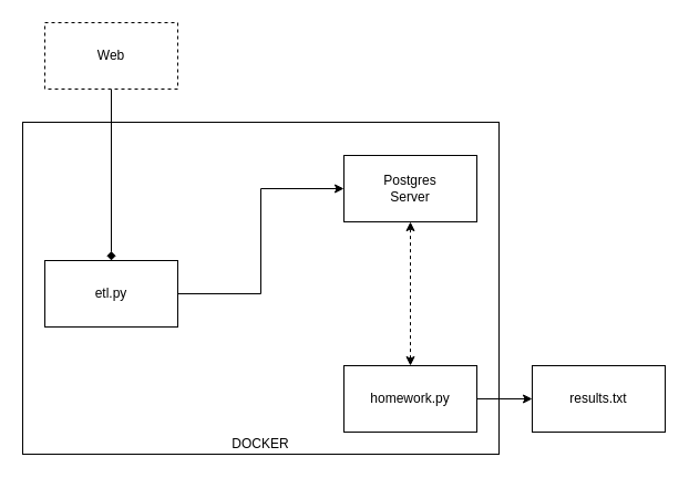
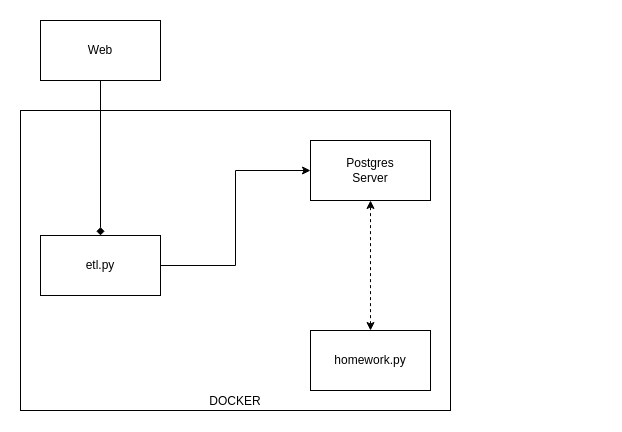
  <mxCell id="0" />
  <mxCell id="1" parent="0" />
  <mxCell id="2" value="DOCKER" style="rounded=0;whiteSpace=wrap;html=1;verticalAlign=bottom;" vertex="1" parent="1"><mxGeometry x="20" y="110" width="430" height="300" as="geometry" /></mxCell>
  <mxCell id="3" style="edgeStyle=orthogonalEdgeStyle;rounded=0;orthogonalLoop=1;jettySize=auto;html=1;entryX=0;entryY=0.5;entryDx=0;entryDy=0;" edge="1" parent="1" source="4" target="5"><mxGeometry relative="1" as="geometry" /></mxCell>
  <mxCell id="4" value="etl.py" style="rounded=0;whiteSpace=wrap;html=1;" vertex="1" parent="1"><mxGeometry x="40" y="235" width="120" height="60" as="geometry" /></mxCell>
  <mxCell id="5" value="Postgres&lt;br&gt;Server" style="rounded=0;whiteSpace=wrap;html=1;" vertex="1" parent="1"><mxGeometry x="310" y="140" width="120" height="60" as="geometry" /></mxCell>
  <mxCell id="6" style="edgeStyle=orthogonalEdgeStyle;rounded=0;orthogonalLoop=1;jettySize=auto;html=1;entryX=0.5;entryY=1;entryDx=0;entryDy=0;startArrow=classic;startFill=1;dashed=1;" edge="1" parent="1" source="8" target="5"><mxGeometry relative="1" as="geometry" /></mxCell>
- <mxCell id="7" style="edgeStyle=orthogonalEdgeStyle;rounded=0;orthogonalLoop=1;jettySize=auto;html=1;entryX=0;entryY=0.5;entryDx=0;entryDy=0;" edge="1" parent="1" source="8" target="11"><mxGeometry relative="1" as="geometry" /></mxCell>
  <mxCell id="8" value="homework.py" style="rounded=0;whiteSpace=wrap;html=1;" vertex="1" parent="1"><mxGeometry x="310" y="330" width="120" height="60" as="geometry" /></mxCell>
  <mxCell id="9" style="edgeStyle=orthogonalEdgeStyle;rounded=0;orthogonalLoop=1;jettySize=auto;html=1;entryX=0.5;entryY=0;entryDx=0;entryDy=0;endArrow=diamond;" edge="1" parent="1" source="10" target="4"><mxGeometry relative="1" as="geometry" /></mxCell>
- <mxCell id="10" value="Web" style="rounded=0;whiteSpace=wrap;html=1;dashed=1;" vertex="1" parent="1"><mxGeometry x="40" y="20" width="120" height="60" as="geometry" /></mxCell>
- <mxCell id="11" value="results.txt" style="rounded=0;whiteSpace=wrap;html=1;" vertex="1" parent="1"><mxGeometry x="480" y="330" width="120" height="60" as="geometry" /></mxCell>
+ <mxCell id="10" value="Web" style="rounded=0;whiteSpace=wrap;html=1;" vertex="1" parent="1"><mxGeometry x="40" y="20" width="120" height="60" as="geometry" /></mxCell>
